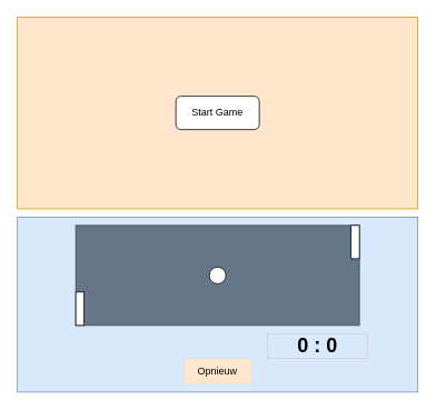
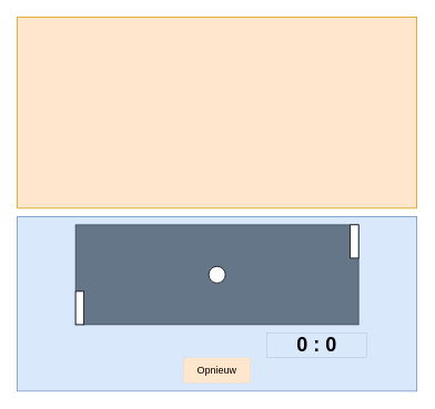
  <mxCell id="0" />
  <mxCell id="1" parent="0" />
  <mxCell id="2" value="" style="rounded=0;whiteSpace=wrap;html=1;fillColor=#ffe6cc;strokeColor=#d79b00;" vertex="1" parent="1"><mxGeometry x="20" y="20" width="480" height="230" as="geometry" /></mxCell>
- <mxCell id="3" value="Start Game" style="rounded=1;whiteSpace=wrap;html=1;" vertex="1" parent="1"><mxGeometry x="210" y="115" width="100" height="40" as="geometry" /></mxCell>
  <mxCell id="4" value="" style="rounded=0;whiteSpace=wrap;html=1;fillColor=#dae8fc;strokeColor=#6c8ebf;" vertex="1" parent="1"><mxGeometry x="20" y="260" width="480" height="210" as="geometry" /></mxCell>
  <mxCell id="5" value="" style="rounded=0;whiteSpace=wrap;html=1;fillColor=#647687;fontColor=#ffffff;strokeColor=#314354;" vertex="1" parent="1"><mxGeometry x="90" y="270" width="340" height="120" as="geometry" /></mxCell>
  <mxCell id="6" value="" style="rounded=0;whiteSpace=wrap;html=1;" vertex="1" parent="1"><mxGeometry x="90" y="350" width="10" height="40" as="geometry" /></mxCell>
  <mxCell id="7" value="" style="rounded=0;whiteSpace=wrap;html=1;" vertex="1" parent="1"><mxGeometry x="420" y="270" width="10" height="40" as="geometry" /></mxCell>
  <mxCell id="8" value="" style="ellipse;whiteSpace=wrap;html=1;aspect=fixed;" vertex="1" parent="1"><mxGeometry x="250" y="320" width="20" height="20" as="geometry" /></mxCell>
  <mxCell id="9" value="&lt;h1&gt;0 : 0&lt;/h1&gt;" style="rounded=0;whiteSpace=wrap;html=1;fillColor=#dae8fc;strokeColor=#000000;dashed=1;dashPattern=1 2;strokeWidth=0;" vertex="1" parent="1"><mxGeometry x="320" y="400" width="120" height="30" as="geometry" /></mxCell>
  <mxCell id="10" value="Opnieuw" style="whiteSpace=wrap;html=1;dashed=1;dashPattern=1 2;strokeColor=#d79b00;strokeWidth=0;fillColor=#ffe6cc;rounded=0;" vertex="1" parent="1"><mxGeometry x="220" y="430" width="80" height="30" as="geometry" /></mxCell>
